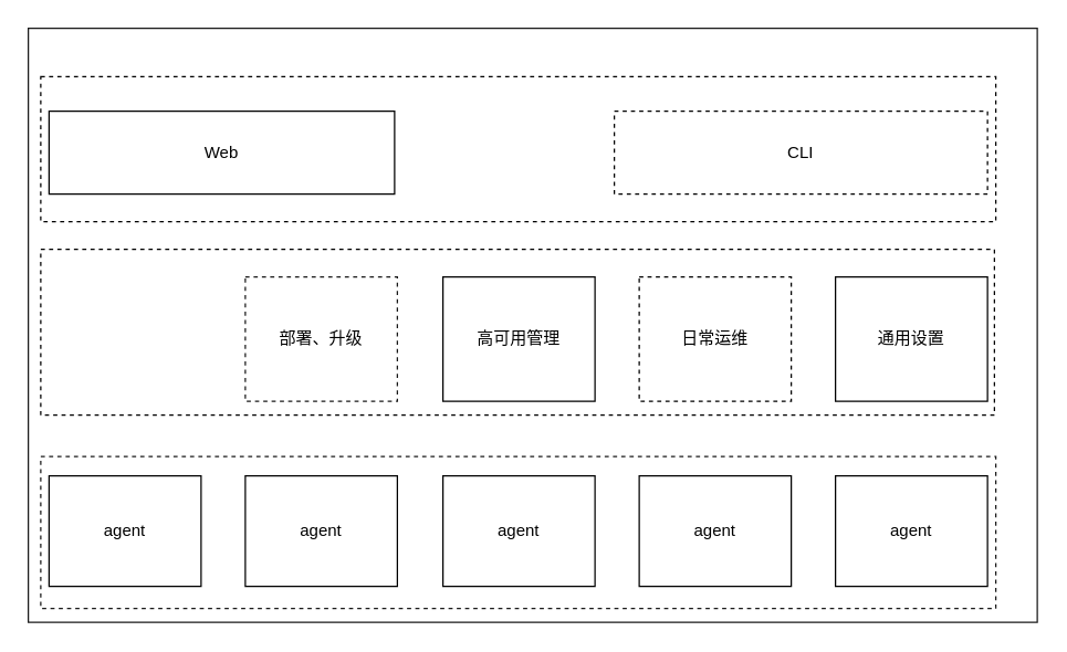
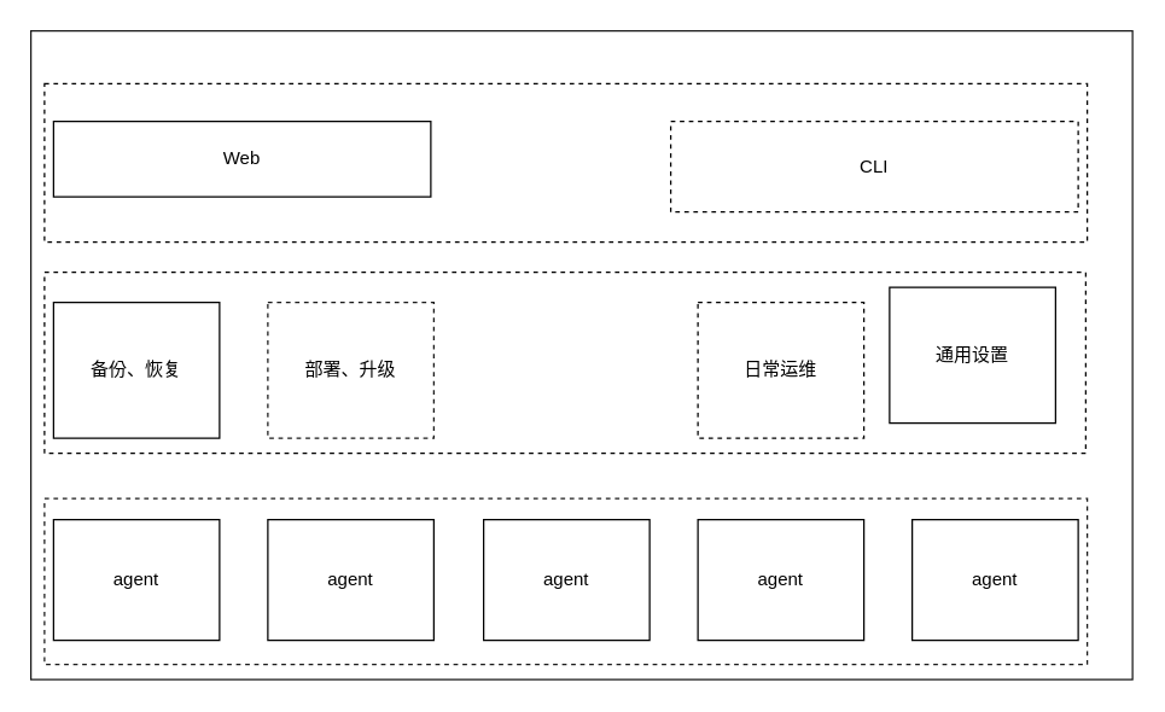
  <mxCell id="0" />
  <mxCell id="1" parent="0" />
  <mxCell id="2" value="" style="rounded=0;whiteSpace=wrap;html=1;strokeColor=#1A1A1A;fillColor=#FFFFFF;" parent="1" vertex="1"><mxGeometry x="20" y="20" width="730" height="430" as="geometry" /></mxCell>
  <mxCell id="3" value="" style="rounded=0;whiteSpace=wrap;html=1;dashed=1;" parent="1" vertex="1"><mxGeometry x="29" y="55" width="691" height="105" as="geometry" /></mxCell>
- <mxCell id="4" value="Web" style="rounded=0;whiteSpace=wrap;html=1;" parent="1" vertex="1"><mxGeometry x="35" y="80" width="250" height="60" as="geometry" /></mxCell>
+ <mxCell id="4" value="Web" style="rounded=0;whiteSpace=wrap;html=1;" parent="1" vertex="1"><mxGeometry x="35" y="80" width="250" height="50" as="geometry" /></mxCell>
  <mxCell id="5" value="CLI" style="rounded=0;whiteSpace=wrap;html=1;dashed=1;" parent="1" vertex="1"><mxGeometry x="444" y="80" width="270" height="60" as="geometry" /></mxCell>
  <mxCell id="6" value="" style="rounded=0;whiteSpace=wrap;html=1;dashed=1;" parent="1" vertex="1"><mxGeometry x="29" y="180" width="690" height="120" as="geometry" /></mxCell>
  <mxCell id="7" value="部署、升级" style="rounded=0;whiteSpace=wrap;html=1;fillColor=#FFFFFF;strokeColor=#1A1A1A;dashed=1;" parent="1" vertex="1"><mxGeometry x="177" y="200" width="110" height="90" as="geometry" /></mxCell>
- <mxCell id="8" value="高可用管理" style="rounded=0;whiteSpace=wrap;html=1;fillColor=#FFFFFF;" parent="1" vertex="1"><mxGeometry x="320" y="200" width="110" height="90" as="geometry" /></mxCell>
  <mxCell id="9" value="日常运维" style="rounded=0;whiteSpace=wrap;html=1;fillColor=#FFFFFF;dashed=1;" parent="1" vertex="1"><mxGeometry x="462" y="200" width="110" height="90" as="geometry" /></mxCell>
- <mxCell id="10" value="通用设置" style="rounded=0;whiteSpace=wrap;html=1;fillColor=#FFFFFF;" parent="1" vertex="1"><mxGeometry x="604" y="200" width="110" height="90" as="geometry" /></mxCell>
+ <mxCell id="10" value="通用设置" style="rounded=0;whiteSpace=wrap;html=1;fillColor=#FFFFFF;" parent="1" vertex="1"><mxGeometry x="589" y="190" width="110" height="90" as="geometry" /></mxCell>
+ <mxCell id="11" value="备份、恢复" style="rounded=0;whiteSpace=wrap;html=1;fillColor=#FFFFFF;" parent="1" vertex="1"><mxGeometry x="35" y="200" width="110" height="90" as="geometry" /></mxCell>
  <mxCell id="12" value="" style="rounded=0;whiteSpace=wrap;html=1;strokeColor=#1A1A1A;fillColor=#FFFFFF;dashed=1;" parent="1" vertex="1"><mxGeometry x="29" y="330" width="691" height="110" as="geometry" /></mxCell>
  <mxCell id="13" value="agent" style="rounded=0;whiteSpace=wrap;html=1;" parent="1" vertex="1"><mxGeometry x="35" y="344" width="110" height="80" as="geometry" /></mxCell>
  <mxCell id="14" value="agent" style="rounded=0;whiteSpace=wrap;html=1;" parent="1" vertex="1"><mxGeometry x="177" y="344" width="110" height="80" as="geometry" /></mxCell>
  <mxCell id="15" value="agent" style="rounded=0;whiteSpace=wrap;html=1;" parent="1" vertex="1"><mxGeometry x="320" y="344" width="110" height="80" as="geometry" /></mxCell>
  <mxCell id="16" value="agent" style="rounded=0;whiteSpace=wrap;html=1;" parent="1" vertex="1"><mxGeometry x="462" y="344" width="110" height="80" as="geometry" /></mxCell>
  <mxCell id="17" value="agent" style="rounded=0;whiteSpace=wrap;html=1;" parent="1" vertex="1"><mxGeometry x="604" y="344" width="110" height="80" as="geometry" /></mxCell>
